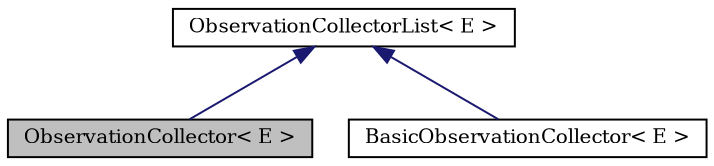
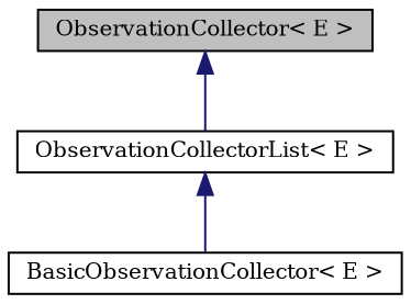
  digraph {
    fontname="DejaVu Serif"
    node [color=black fontname="DejaVu Serif" fontsize=10 shape=record]
    edge [color=midnightblue dir=back fontname="DejaVu Serif" fontsize=10 labelfontname=Helvetica labelfontsize=10 style=solid]
    n1 [fillcolor=grey75 fontcolor=black height=0.2 label="ObservationCollector\< E \>" style=filled width=0.4]
    n2 [height=0.2 label="ObservationCollectorList\< E \>" width=0.4]
    n3 [height=0.2 label="BasicObservationCollector\< E \>" width=0.4]
-   n2 -> n1
+   n1 -> n2
    n2 -> n3
  }
